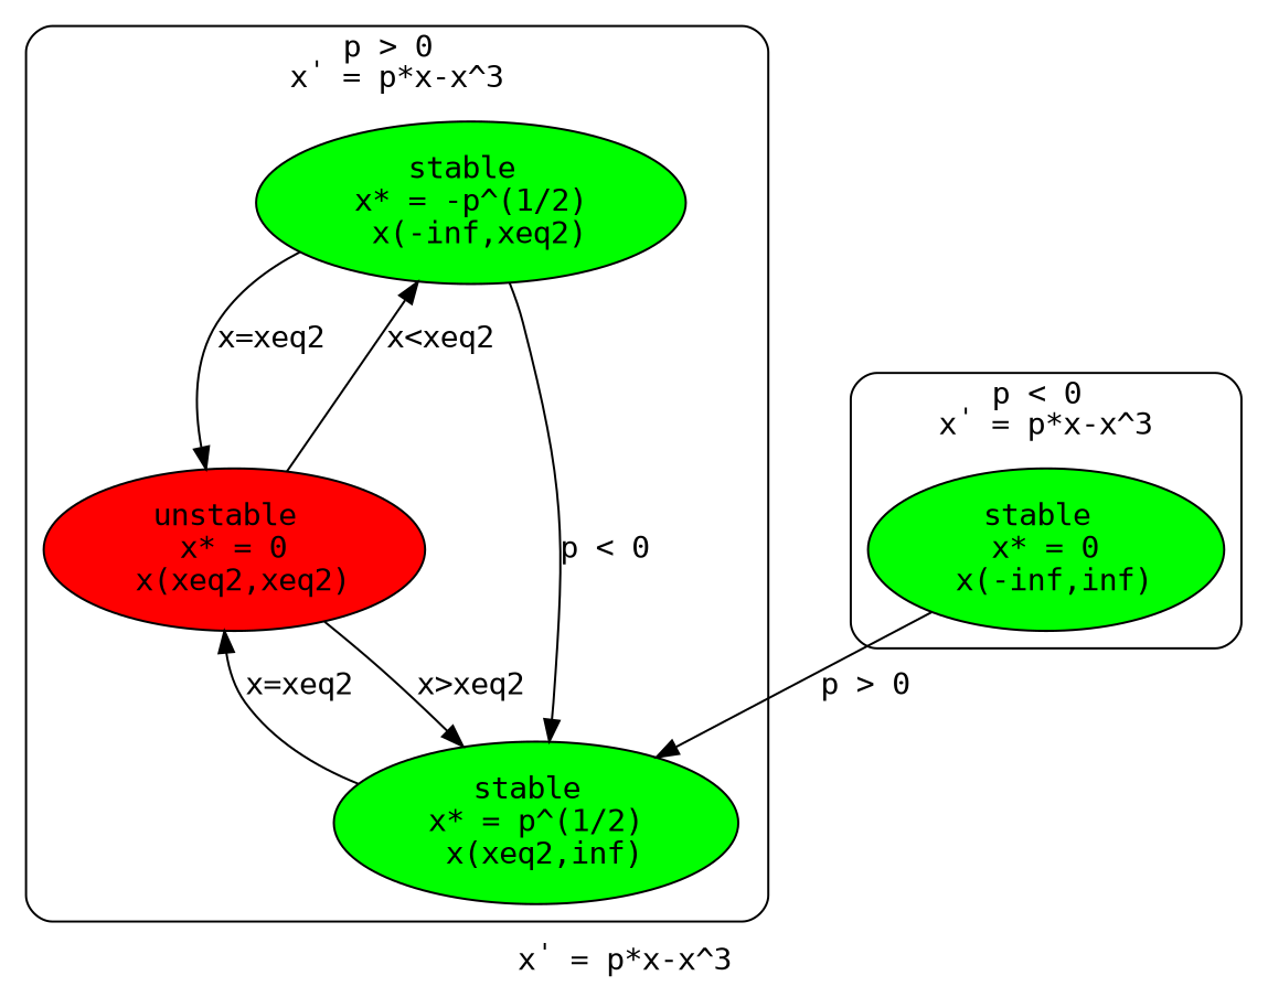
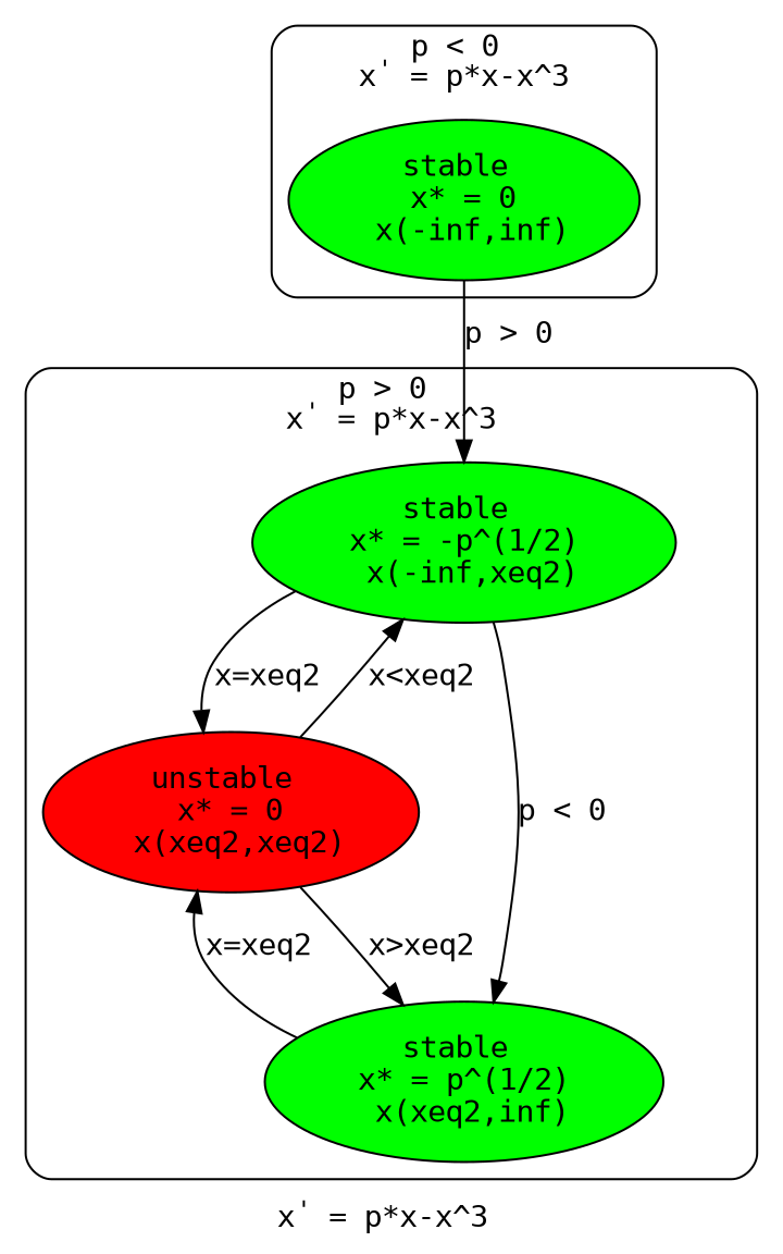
  digraph {
    compound=true
    fontname="DejaVu Sans Mono"
    label=<x<SUP>'</SUP> = p*x-x^3 <br/>>
    nodesep=0.75
    style=rounded
    node [fillcolor=green fontname="DejaVu Sans Mono" style=filled]
    edge [fontname="DejaVu Sans Mono"]
    n1 [label="stable \n x* = -p^(1/2) \n x(-inf,xeq2)"]
    n2 [fillcolor=red label="unstable \n x* = 0 \n x(xeq2,xeq2)"]
    n3 [label="stable \n x* = p^(1/2) \n x(xeq2,inf)"]
    n4 [label="stable \n x* = 0 \n x(-inf,inf)"]
    subgraph cluster_1 {
      label=<p &gt; 0 <br/>x<SUP>'</SUP> = p*x-x^3>
      n1
      n2
      n3
    }
    subgraph cluster_2 {
      label=<p &lt; 0 <br/>x<SUP>'</SUP> = p*x-x^3>
      n4
    }
    n1 -> n2 [label="x=xeq2"]
    n1 -> n3 [label="p < 0"]
    n2 -> n1 [label="x<xeq2"]
    n2 -> n3 [label="x>xeq2"]
    n3 -> n2 [label="x=xeq2"]
-   n4 -> n3 [label="p > 0"]
+   n4 -> n1 [label="p > 0"]
  }
